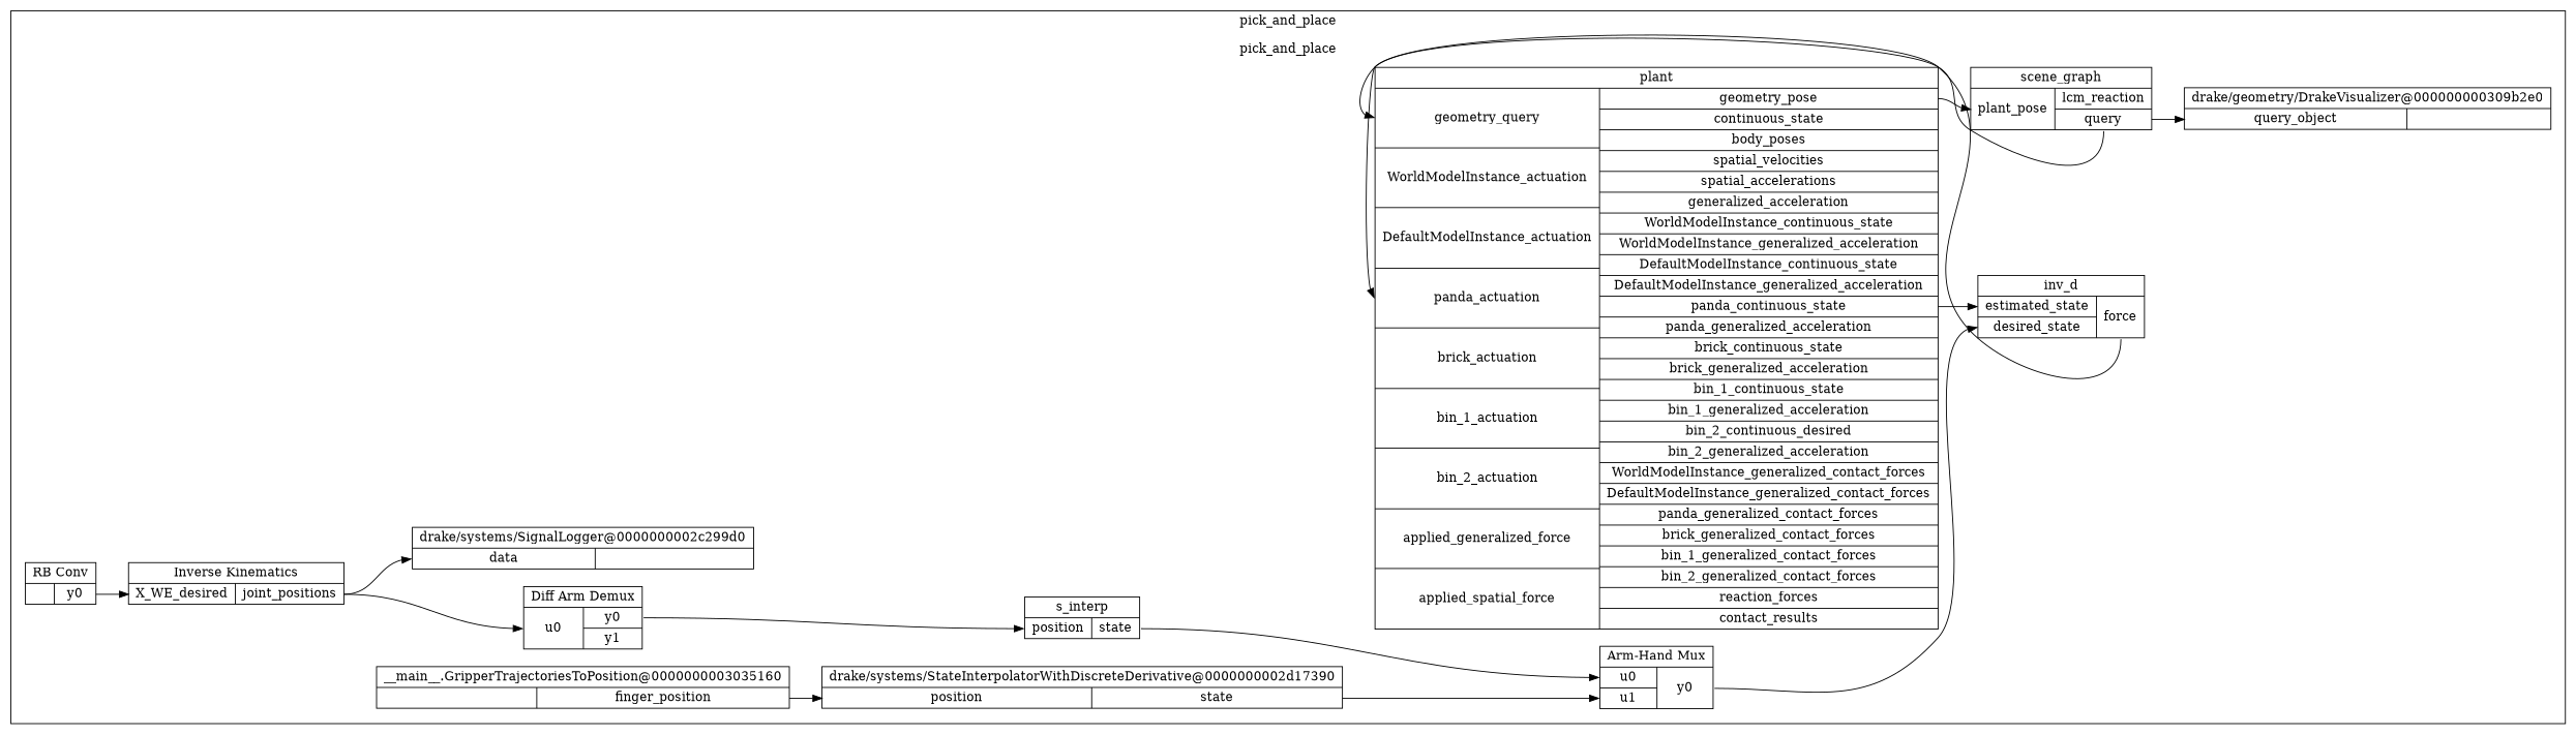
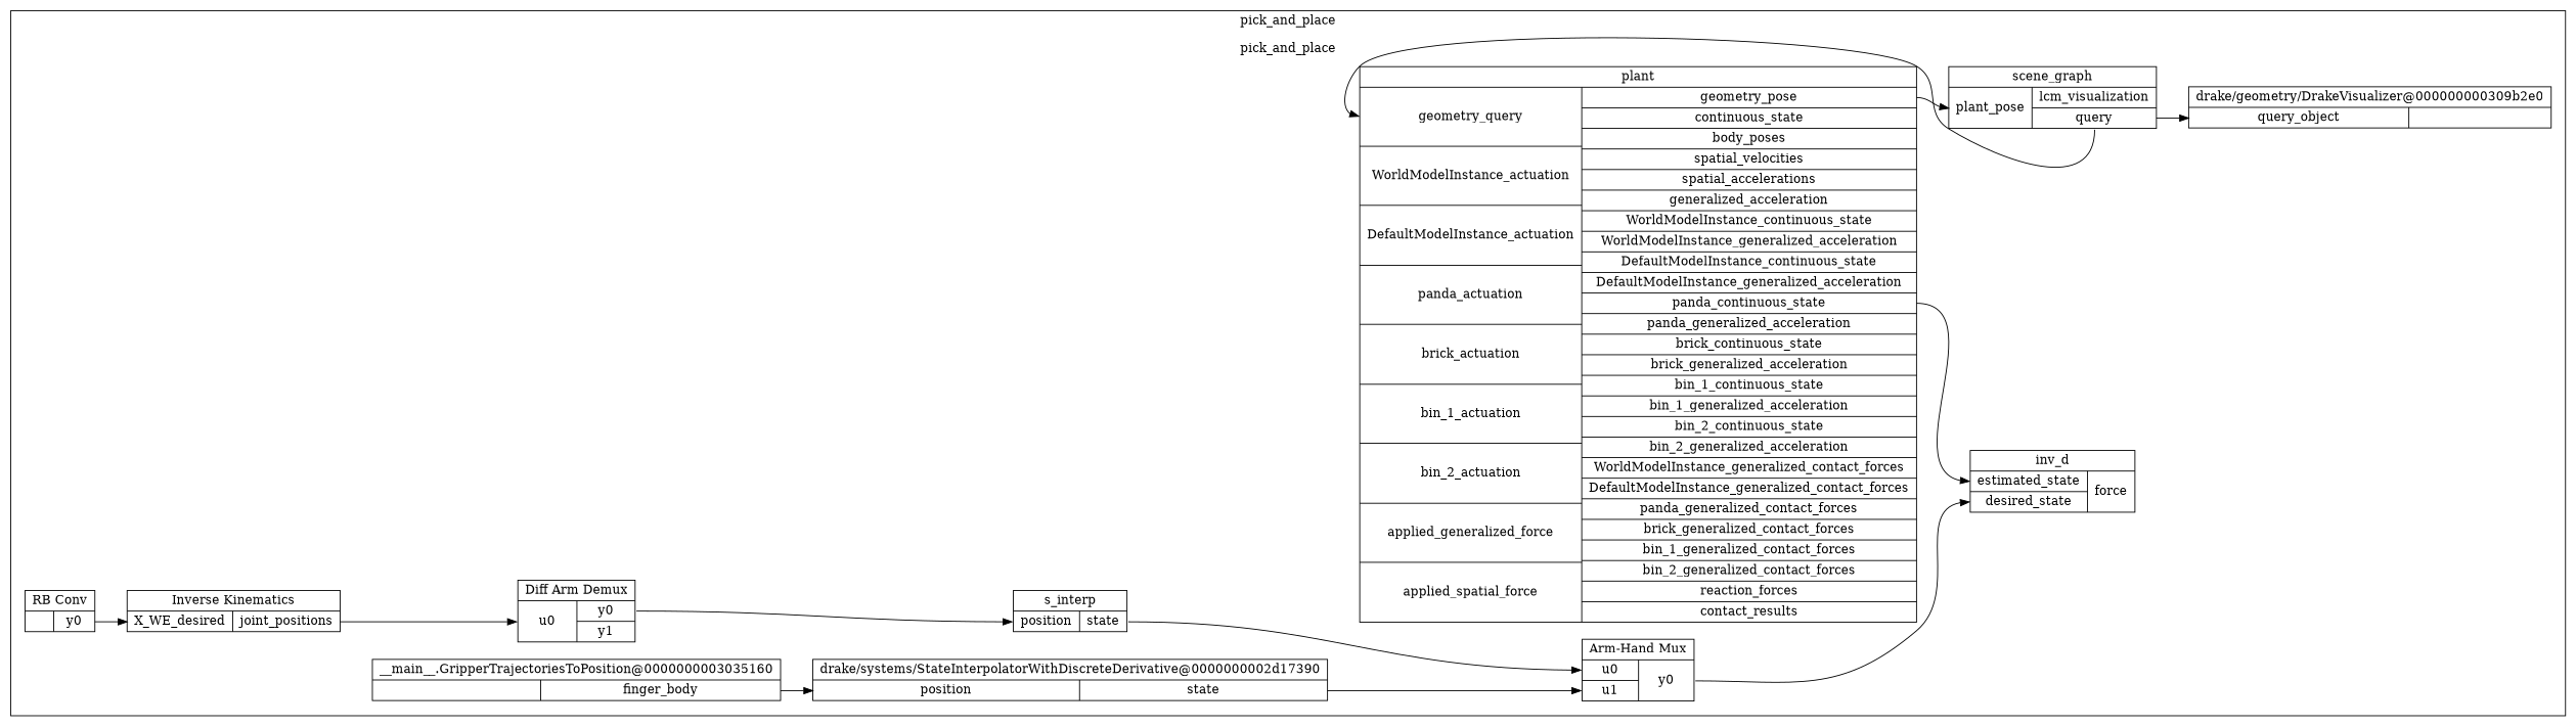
  digraph {
    rankdir=LR
    node [shape=record]
    edge [headport=u0 tailport=y0]
-   n1 [label="plant|{{<u0>geometry_query|<u1>WorldModelInstance_actuation|<u2>DefaultModelInstance_actuation|<u3>panda_actuation|<u4>brick_actuation|<u5>bin_1_actuation|<u6>bin_2_actuation|<u7>applied_generalized_force|<u8>applied_spatial_force} | {<y0>geometry_pose|<y1>continuous_state|<y2>body_poses|<y3>spatial_velocities|<y4>spatial_accelerations|<y5>generalized_acceleration|<y6>WorldModelInstance_continuous_state|<y7>WorldModelInstance_generalized_acceleration|<y8>DefaultModelInstance_continuous_state|<y9>DefaultModelInstance_generalized_acceleration|<y10>panda_continuous_state|<y11>panda_generalized_acceleration|<y12>brick_continuous_state|<y13>brick_generalized_acceleration|<y14>bin_1_continuous_state|<y15>bin_1_generalized_acceleration|<y16>bin_2_continuous_desired|<y17>bin_2_generalized_acceleration|<y18>WorldModelInstance_generalized_contact_forces|<y19>DefaultModelInstance_generalized_contact_forces|<y20>panda_generalized_contact_forces|<y21>brick_generalized_contact_forces|<y22>bin_1_generalized_contact_forces|<y23>bin_2_generalized_contact_forces|<y24>reaction_forces|<y25>contact_results}}"]
-   n2 [label="scene_graph|{{<u0>plant_pose} | {<y0>lcm_reaction|<y1>query}}"]
+   n1 [label="plant|{{<u0>geometry_query|<u1>WorldModelInstance_actuation|<u2>DefaultModelInstance_actuation|<u3>panda_actuation|<u4>brick_actuation|<u5>bin_1_actuation|<u6>bin_2_actuation|<u7>applied_generalized_force|<u8>applied_spatial_force} | {<y0>geometry_pose|<y1>continuous_state|<y2>body_poses|<y3>spatial_velocities|<y4>spatial_accelerations|<y5>generalized_acceleration|<y6>WorldModelInstance_continuous_state|<y7>WorldModelInstance_generalized_acceleration|<y8>DefaultModelInstance_continuous_state|<y9>DefaultModelInstance_generalized_acceleration|<y10>panda_continuous_state|<y11>panda_generalized_acceleration|<y12>brick_continuous_state|<y13>brick_generalized_acceleration|<y14>bin_1_continuous_state|<y15>bin_1_generalized_acceleration|<y16>bin_2_continuous_state|<y17>bin_2_generalized_acceleration|<y18>WorldModelInstance_generalized_contact_forces|<y19>DefaultModelInstance_generalized_contact_forces|<y20>panda_generalized_contact_forces|<y21>brick_generalized_contact_forces|<y22>bin_1_generalized_contact_forces|<y23>bin_2_generalized_contact_forces|<y24>reaction_forces|<y25>contact_results}}"]
+   n2 [label="scene_graph|{{<u0>plant_pose} | {<y0>lcm_visualization|<y1>query}}"]
    n3 [label="inv_d|{{<u0>estimated_state|<u1>desired_state} | {<y0>force}}"]
    n4 [label="drake/geometry/DrakeVisualizer@000000000309b2e0|{{<u0>query_object} | {}}"]
    n5 [label="s_interp|{{<u0>position} | {<y0>state}}"]
    n6 [label="Arm-Hand Mux|{{<u0>u0|<u1>u1} | {<y0>y0}}"]
    n7 [label="Inverse Kinematics|{{<u0>X_WE_desired} | {<y0>joint_positions}}"]
    n8 [label="Diff Arm Demux|{{<u0>u0} | {<y0>y0|<y1>y1}}"]
-   n9 [label="drake/systems/SignalLogger@0000000002c299d0|{{<u0>data} | {}}"]
    n10 [label="RB Conv|{{} | {<y0>y0}}"]
-   n11 [label="__main__.GripperTrajectoriesToPosition@0000000003035160|{{} | {<y0>finger_position}}"]
+   n11 [label="__main__.GripperTrajectoriesToPosition@0000000003035160|{{} | {<y0>finger_body}}"]
    n12 [label="drake/systems/StateInterpolatorWithDiscreteDerivative@0000000002d17390|{{<u0>position} | {<y0>state}}"]
    subgraph cluster_1 {
      color=black
      concentrate=true
      label=pick_and_place
      subgraph cluster_2 {
        color=lightgrey
        concentrate=true
        label="input ports"
        rank=same
        style=filled
      }
      subgraph cluster_3 {
        color=lightgrey
        concentrate=true
        label="output ports"
        rank=same
        style=filled
      }
      subgraph cluster_4 {
        color=white
        concentrate=true
        n1
        n2
        n3
        n4
        n5
        n6
        n7
        n8
-       n9
        n10
        n11
        n12
      }
    }
    n1 -> n2
    n1 -> n3 [tailport=y10]
    n2 -> n1 [tailport=y1]
    n2 -> n4 [tailport=y1]
-   n3 -> n1 [headport=u3]
    n5 -> n6
    n6 -> n3 [headport=u1]
    n7 -> n8
-   n7 -> n9
    n8 -> n5
    n10 -> n7
    n11 -> n12
    n12 -> n6 [headport=u1]
  }
